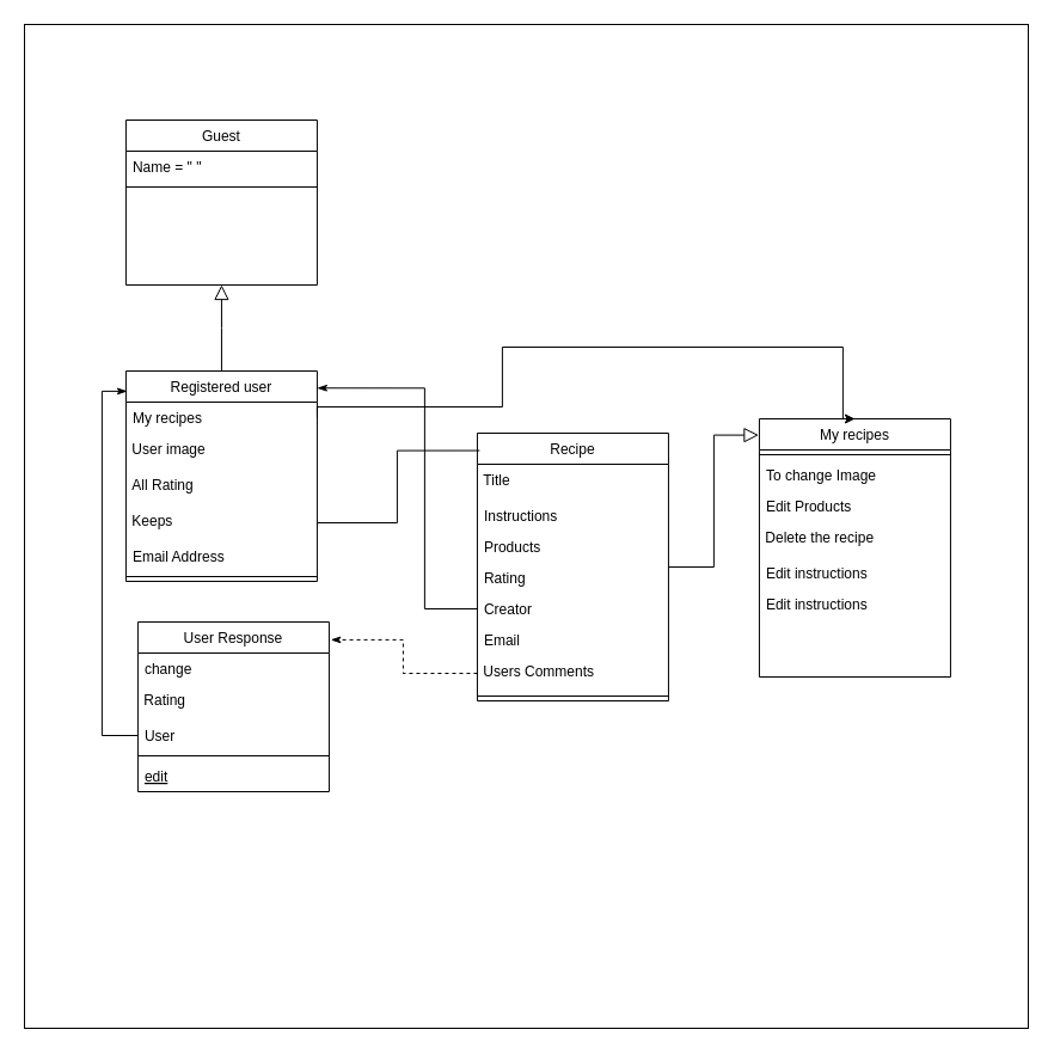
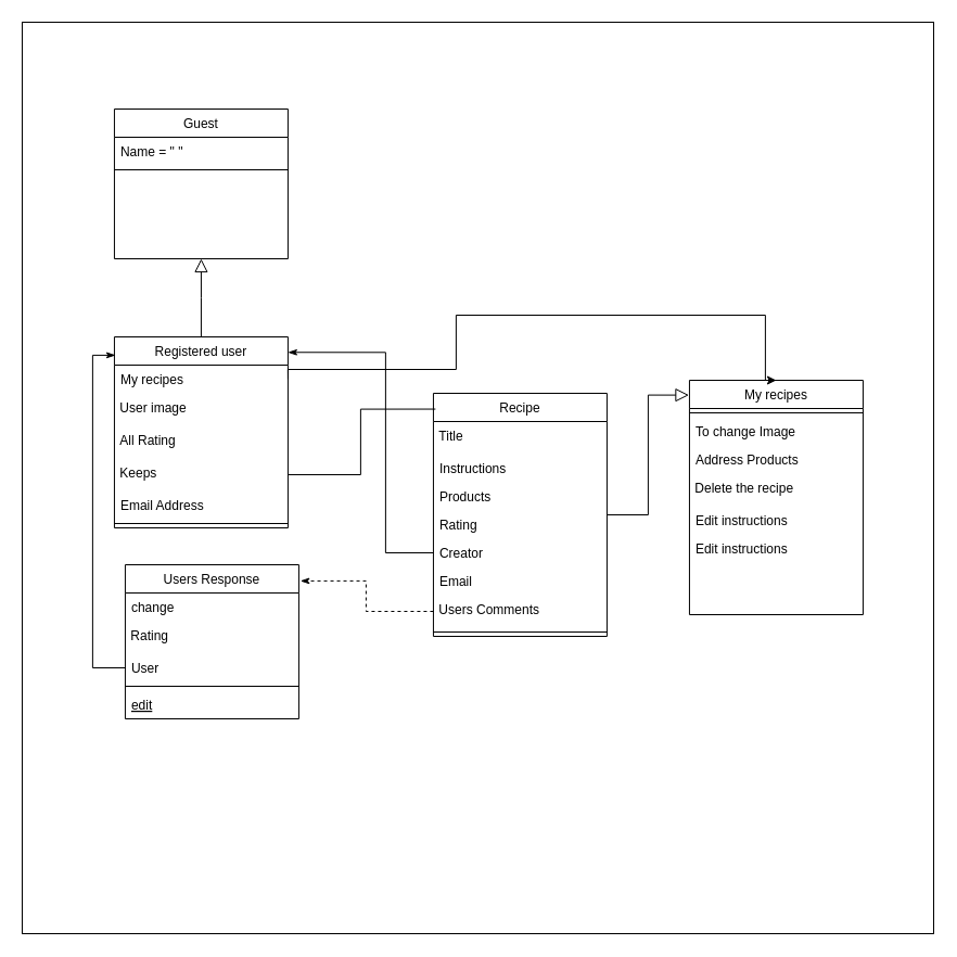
  <mxCell id="0" />
  <mxCell id="1" parent="0" />
  <mxCell id="2" value="" style="whiteSpace=wrap;html=1;aspect=fixed;fillColor=#FFFFFF;" vertex="1" parent="1"><mxGeometry x="20" y="20" width="840" height="840" as="geometry" /></mxCell>
  <mxCell id="3" value="Guest" style="swimlane;fontStyle=0;align=center;verticalAlign=top;childLayout=stackLayout;horizontal=1;startSize=26;horizontalStack=0;resizeParent=1;resizeLast=0;collapsible=1;marginBottom=0;rounded=0;shadow=0;strokeWidth=1;" parent="1" vertex="1"><mxGeometry x="104.94" y="100" width="160" height="138" as="geometry"><mxRectangle x="230" y="140" width="160" height="26" as="alternateBounds" /></mxGeometry></mxCell>
  <mxCell id="4" value="Name = &quot; &quot;" style="text;align=left;verticalAlign=top;spacingLeft=4;spacingRight=4;overflow=hidden;rotatable=0;points=[[0,0.5],[1,0.5]];portConstraint=eastwest;" parent="3" vertex="1"><mxGeometry y="26" width="160" height="26" as="geometry" /></mxCell>
  <mxCell id="5" value="" style="line;html=1;strokeWidth=1;align=left;verticalAlign=middle;spacingTop=-1;spacingLeft=3;spacingRight=3;rotatable=0;labelPosition=right;points=[];portConstraint=eastwest;" parent="3" vertex="1"><mxGeometry y="52" width="160" height="8" as="geometry" /></mxCell>
  <mxCell id="6" value="Registered user" style="swimlane;fontStyle=0;align=center;verticalAlign=top;childLayout=stackLayout;horizontal=1;startSize=26;horizontalStack=0;resizeParent=1;resizeLast=0;collapsible=1;marginBottom=0;rounded=0;shadow=0;strokeWidth=1;" parent="1" vertex="1"><mxGeometry x="104.94" y="310" width="160" height="176" as="geometry"><mxRectangle x="130" y="380" width="160" height="26" as="alternateBounds" /></mxGeometry></mxCell>
  <mxCell id="7" value="My recipes" style="text;align=left;verticalAlign=top;spacingLeft=4;spacingRight=4;overflow=hidden;rotatable=0;points=[[0,0.5],[1,0.5]];portConstraint=eastwest;rounded=0;shadow=0;html=0;" parent="6" vertex="1"><mxGeometry y="26" width="160" height="26" as="geometry" /></mxCell>
  <mxCell id="8" value="&amp;nbsp;User image" style="text;whiteSpace=wrap;html=1;" vertex="1" parent="6"><mxGeometry y="52" width="160" height="30" as="geometry" /></mxCell>
  <mxCell id="9" value="&amp;nbsp;All Rating" style="text;whiteSpace=wrap;html=1;" vertex="1" parent="6"><mxGeometry y="82" width="160" height="30" as="geometry" /></mxCell>
  <mxCell id="10" value="&amp;nbsp;Keeps" style="text;whiteSpace=wrap;html=1;" vertex="1" parent="6"><mxGeometry y="112" width="160" height="30" as="geometry" /></mxCell>
  <mxCell id="11" value="Email Address" style="text;align=left;verticalAlign=top;spacingLeft=4;spacingRight=4;overflow=hidden;rotatable=0;points=[[0,0.5],[1,0.5]];portConstraint=eastwest;rounded=0;shadow=0;html=0;" parent="6" vertex="1"><mxGeometry y="142" width="160" height="26" as="geometry" /></mxCell>
  <mxCell id="12" value="" style="line;html=1;strokeWidth=1;align=left;verticalAlign=middle;spacingTop=-1;spacingLeft=3;spacingRight=3;rotatable=0;labelPosition=right;points=[];portConstraint=eastwest;" parent="6" vertex="1"><mxGeometry y="168" width="160" height="8" as="geometry" /></mxCell>
  <mxCell id="13" value="" style="endArrow=block;endSize=10;endFill=0;shadow=0;strokeWidth=1;rounded=0;edgeStyle=elbowEdgeStyle;elbow=vertical;" parent="1" source="6" target="3" edge="1"><mxGeometry width="160" relative="1" as="geometry"><mxPoint x="184.94" y="153" as="sourcePoint" /><mxPoint x="184.94" y="153" as="targetPoint" /></mxGeometry></mxCell>
  <mxCell id="14" style="edgeStyle=orthogonalEdgeStyle;rounded=0;orthogonalLoop=1;jettySize=auto;html=1;entryX=-0.003;entryY=0.063;entryDx=0;entryDy=0;entryPerimeter=0;endArrow=block;endFill=0;endSize=10;" edge="1" parent="1" source="15" target="25"><mxGeometry relative="1" as="geometry" /></mxCell>
  <mxCell id="15" value="Recipe" style="swimlane;fontStyle=0;align=center;verticalAlign=top;childLayout=stackLayout;horizontal=1;startSize=26;horizontalStack=0;resizeParent=1;resizeLast=0;collapsible=1;marginBottom=0;rounded=0;shadow=0;strokeWidth=1;" parent="1" vertex="1"><mxGeometry x="398.94" y="362" width="160" height="224" as="geometry"><mxRectangle x="550" y="140" width="160" height="26" as="alternateBounds" /></mxGeometry></mxCell>
  <mxCell id="16" value="&amp;nbsp;Title" style="text;whiteSpace=wrap;html=1;" vertex="1" parent="15"><mxGeometry y="26" width="160" height="30" as="geometry" /></mxCell>
  <mxCell id="17" value="Instructions" style="text;align=left;verticalAlign=top;spacingLeft=4;spacingRight=4;overflow=hidden;rotatable=0;points=[[0,0.5],[1,0.5]];portConstraint=eastwest;" parent="15" vertex="1"><mxGeometry y="56" width="160" height="26" as="geometry" /></mxCell>
  <mxCell id="18" value="Products" style="text;align=left;verticalAlign=top;spacingLeft=4;spacingRight=4;overflow=hidden;rotatable=0;points=[[0,0.5],[1,0.5]];portConstraint=eastwest;rounded=0;shadow=0;html=0;" parent="15" vertex="1"><mxGeometry y="82" width="160" height="26" as="geometry" /></mxCell>
  <mxCell id="19" value="Rating" style="text;align=left;verticalAlign=top;spacingLeft=4;spacingRight=4;overflow=hidden;rotatable=0;points=[[0,0.5],[1,0.5]];portConstraint=eastwest;rounded=0;shadow=0;html=0;" parent="15" vertex="1"><mxGeometry y="108" width="160" height="26" as="geometry" /></mxCell>
  <mxCell id="20" value="Creator" style="text;align=left;verticalAlign=top;spacingLeft=4;spacingRight=4;overflow=hidden;rotatable=0;points=[[0,0.5],[1,0.5]];portConstraint=eastwest;rounded=0;shadow=0;html=0;" parent="15" vertex="1"><mxGeometry y="134" width="160" height="26" as="geometry" /></mxCell>
  <mxCell id="21" value="Email" style="text;align=left;verticalAlign=top;spacingLeft=4;spacingRight=4;overflow=hidden;rotatable=0;points=[[0,0.5],[1,0.5]];portConstraint=eastwest;rounded=0;shadow=0;html=0;" parent="15" vertex="1"><mxGeometry y="160" width="160" height="26" as="geometry" /></mxCell>
  <mxCell id="22" value="&amp;nbsp;Users Comments" style="text;whiteSpace=wrap;html=1;" vertex="1" parent="15"><mxGeometry y="186" width="160" height="30" as="geometry" /></mxCell>
  <mxCell id="23" value="" style="line;html=1;strokeWidth=1;align=left;verticalAlign=middle;spacingTop=-1;spacingLeft=3;spacingRight=3;rotatable=0;labelPosition=right;points=[];portConstraint=eastwest;" parent="15" vertex="1"><mxGeometry y="216" width="160" height="8" as="geometry" /></mxCell>
  <mxCell id="24" style="edgeStyle=orthogonalEdgeStyle;rounded=0;orthogonalLoop=1;jettySize=auto;html=1;entryX=0.012;entryY=0.065;entryDx=0;entryDy=0;entryPerimeter=0;endArrow=none;" edge="1" parent="1" source="10" target="15"><mxGeometry relative="1" as="geometry" /></mxCell>
  <mxCell id="25" value="My recipes" style="swimlane;fontStyle=0;align=center;verticalAlign=top;childLayout=stackLayout;horizontal=1;startSize=26;horizontalStack=0;resizeParent=1;resizeLast=0;collapsible=1;marginBottom=0;rounded=0;shadow=0;strokeWidth=1;" vertex="1" parent="1"><mxGeometry x="634.94" y="350" width="160" height="216" as="geometry"><mxRectangle x="550" y="140" width="160" height="26" as="alternateBounds" /></mxGeometry></mxCell>
  <mxCell id="26" value="" style="line;html=1;strokeWidth=1;align=left;verticalAlign=middle;spacingTop=-1;spacingLeft=3;spacingRight=3;rotatable=0;labelPosition=right;points=[];portConstraint=eastwest;" vertex="1" parent="25"><mxGeometry y="26" width="160" height="8" as="geometry" /></mxCell>
  <mxCell id="27" value="To change Image" style="text;align=left;verticalAlign=top;spacingLeft=4;spacingRight=4;overflow=hidden;rotatable=0;points=[[0,0.5],[1,0.5]];portConstraint=eastwest;rounded=0;shadow=0;html=0;" vertex="1" parent="25"><mxGeometry y="34" width="160" height="26" as="geometry" /></mxCell>
- <mxCell id="28" value="Edit Products" style="text;align=left;verticalAlign=top;spacingLeft=4;spacingRight=4;overflow=hidden;rotatable=0;points=[[0,0.5],[1,0.5]];portConstraint=eastwest;rounded=0;shadow=0;html=0;" vertex="1" parent="25"><mxGeometry y="60" width="160" height="26" as="geometry" /></mxCell>
+ <mxCell id="28" value="Address Products" style="text;align=left;verticalAlign=top;spacingLeft=4;spacingRight=4;overflow=hidden;rotatable=0;points=[[0,0.5],[1,0.5]];portConstraint=eastwest;rounded=0;shadow=0;html=0;" vertex="1" parent="25"><mxGeometry y="60" width="160" height="26" as="geometry" /></mxCell>
  <mxCell id="29" value="&amp;nbsp;Delete the recipe" style="text;whiteSpace=wrap;html=1;" vertex="1" parent="25"><mxGeometry y="86" width="160" height="30" as="geometry" /></mxCell>
  <mxCell id="30" value="Edit instructions" style="text;align=left;verticalAlign=top;spacingLeft=4;spacingRight=4;overflow=hidden;rotatable=0;points=[[0,0.5],[1,0.5]];portConstraint=eastwest;" vertex="1" parent="25"><mxGeometry y="116" width="160" height="26" as="geometry" /></mxCell>
  <mxCell id="31" value="Edit instructions" style="text;align=left;verticalAlign=top;spacingLeft=4;spacingRight=4;overflow=hidden;rotatable=0;points=[[0,0.5],[1,0.5]];portConstraint=eastwest;" vertex="1" parent="25"><mxGeometry y="142" width="160" height="26" as="geometry" /></mxCell>
  <mxCell id="32" style="edgeStyle=orthogonalEdgeStyle;rounded=0;orthogonalLoop=1;jettySize=auto;html=1;entryX=0.5;entryY=0;entryDx=0;entryDy=0;exitX=1;exitY=0.5;exitDx=0;exitDy=0;" edge="1" parent="1" source="7" target="25"><mxGeometry relative="1" as="geometry"><mxPoint x="314.94" y="303" as="sourcePoint" /><mxPoint x="406.86" y="290.04" as="targetPoint" /><Array as="points"><mxPoint x="264.94" y="340" /><mxPoint x="419.94" y="340" /><mxPoint x="419.94" y="290" /><mxPoint x="704.94" y="290" /><mxPoint x="704.94" y="350" /></Array></mxGeometry></mxCell>
- <mxCell id="33" value="User Response" style="swimlane;fontStyle=0;align=center;verticalAlign=top;childLayout=stackLayout;horizontal=1;startSize=26;horizontalStack=0;resizeParent=1;resizeLast=0;collapsible=1;marginBottom=0;rounded=0;shadow=0;strokeWidth=1;" vertex="1" parent="1"><mxGeometry x="114.94" y="520" width="160" height="142" as="geometry"><mxRectangle x="130" y="380" width="160" height="26" as="alternateBounds" /></mxGeometry></mxCell>
+ <mxCell id="33" value="Users Response" style="swimlane;fontStyle=0;align=center;verticalAlign=top;childLayout=stackLayout;horizontal=1;startSize=26;horizontalStack=0;resizeParent=1;resizeLast=0;collapsible=1;marginBottom=0;rounded=0;shadow=0;strokeWidth=1;" vertex="1" parent="1"><mxGeometry x="114.94" y="520" width="160" height="142" as="geometry"><mxRectangle x="130" y="380" width="160" height="26" as="alternateBounds" /></mxGeometry></mxCell>
  <mxCell id="34" value="change" style="text;align=left;verticalAlign=top;spacingLeft=4;spacingRight=4;overflow=hidden;rotatable=0;points=[[0,0.5],[1,0.5]];portConstraint=eastwest;rounded=0;shadow=0;html=0;" vertex="1" parent="33"><mxGeometry y="26" width="160" height="26" as="geometry" /></mxCell>
  <mxCell id="35" value="&amp;nbsp;Rating" style="text;whiteSpace=wrap;html=1;" vertex="1" parent="33"><mxGeometry y="52" width="160" height="30" as="geometry" /></mxCell>
  <mxCell id="36" value="User" style="text;align=left;verticalAlign=top;spacingLeft=4;spacingRight=4;overflow=hidden;rotatable=0;points=[[0,0.5],[1,0.5]];portConstraint=eastwest;rounded=0;shadow=0;html=0;" vertex="1" parent="33"><mxGeometry y="82" width="160" height="26" as="geometry" /></mxCell>
  <mxCell id="37" value="" style="line;html=1;strokeWidth=1;align=left;verticalAlign=middle;spacingTop=-1;spacingLeft=3;spacingRight=3;rotatable=0;labelPosition=right;points=[];portConstraint=eastwest;" vertex="1" parent="33"><mxGeometry y="108" width="160" height="8" as="geometry" /></mxCell>
  <mxCell id="38" value="edit" style="text;align=left;verticalAlign=top;spacingLeft=4;spacingRight=4;overflow=hidden;rotatable=0;points=[[0,0.5],[1,0.5]];portConstraint=eastwest;fontStyle=4" vertex="1" parent="33"><mxGeometry y="116" width="160" height="26" as="geometry" /></mxCell>
  <mxCell id="39" style="edgeStyle=orthogonalEdgeStyle;rounded=0;orthogonalLoop=1;jettySize=auto;html=1;entryX=1.009;entryY=0.105;entryDx=0;entryDy=0;entryPerimeter=0;endArrow=classicThin;endFill=1;endSize=6;dashed=1;" edge="1" parent="1" source="22" target="33"><mxGeometry relative="1" as="geometry" /></mxCell>
  <mxCell id="40" style="edgeStyle=orthogonalEdgeStyle;rounded=0;orthogonalLoop=1;jettySize=auto;html=1;entryX=0.006;entryY=0.096;entryDx=0;entryDy=0;entryPerimeter=0;endArrow=classicThin;endFill=1;endSize=6;exitX=0;exitY=0.5;exitDx=0;exitDy=0;" edge="1" parent="1" source="36" target="6"><mxGeometry relative="1" as="geometry" /></mxCell>
  <mxCell id="41" style="edgeStyle=orthogonalEdgeStyle;rounded=0;orthogonalLoop=1;jettySize=auto;html=1;entryX=1;entryY=0.081;entryDx=0;entryDy=0;entryPerimeter=0;endArrow=classicThin;endFill=1;endSize=6;" edge="1" parent="1" source="20" target="6"><mxGeometry relative="1" as="geometry"><Array as="points"><mxPoint x="354.94" y="509" /><mxPoint x="354.94" y="324" /></Array></mxGeometry></mxCell>
